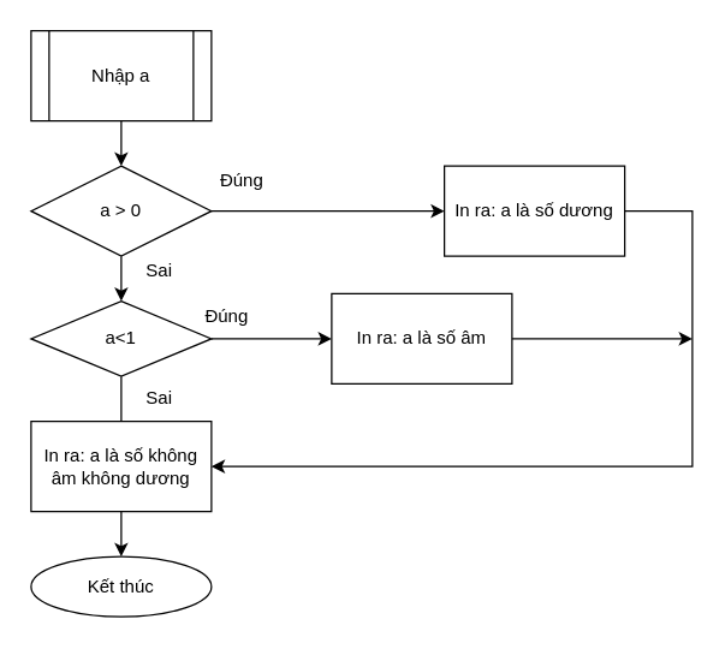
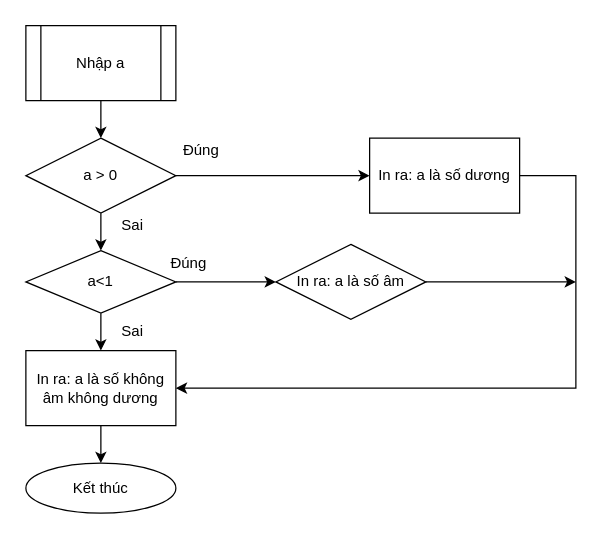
  <mxCell id="0" />
  <mxCell id="1" parent="0" />
  <mxCell id="2" value="" style="edgeStyle=orthogonalEdgeStyle;rounded=0;orthogonalLoop=1;jettySize=auto;html=1;" edge="1" parent="1" source="3" target="6"><mxGeometry relative="1" as="geometry" /></mxCell>
  <mxCell id="3" value="Nhập a" style="shape=process;whiteSpace=wrap;html=1;backgroundOutline=1;" vertex="1" parent="1"><mxGeometry x="20" y="20" width="120" height="60" as="geometry" /></mxCell>
  <mxCell id="4" value="" style="edgeStyle=orthogonalEdgeStyle;rounded=0;orthogonalLoop=1;jettySize=auto;html=1;" edge="1" parent="1" source="6" target="7"><mxGeometry relative="1" as="geometry" /></mxCell>
  <mxCell id="5" value="" style="edgeStyle=orthogonalEdgeStyle;rounded=0;orthogonalLoop=1;jettySize=auto;html=1;" edge="1" parent="1" source="6" target="10"><mxGeometry relative="1" as="geometry" /></mxCell>
  <mxCell id="6" value="a &amp;gt; 0" style="rhombus;whiteSpace=wrap;html=1;" vertex="1" parent="1"><mxGeometry x="20" y="110" width="120" height="60" as="geometry" /></mxCell>
  <mxCell id="7" value="In ra: a là số dương" style="whiteSpace=wrap;html=1;" vertex="1" parent="1"><mxGeometry x="295" y="110" width="120" height="60" as="geometry" /></mxCell>
  <mxCell id="8" value="" style="edgeStyle=orthogonalEdgeStyle;rounded=0;orthogonalLoop=1;jettySize=auto;html=1;" edge="1" parent="1" source="10" target="11"><mxGeometry relative="1" as="geometry" /></mxCell>
- <mxCell id="9" value="" style="edgeStyle=orthogonalEdgeStyle;rounded=0;orthogonalLoop=1;jettySize=auto;html=1;endArrow=none;" edge="1" parent="1" source="10" target="13"><mxGeometry relative="1" as="geometry" /></mxCell>
+ <mxCell id="9" value="" style="edgeStyle=orthogonalEdgeStyle;rounded=0;orthogonalLoop=1;jettySize=auto;html=1;" edge="1" parent="1" source="10" target="13"><mxGeometry relative="1" as="geometry" /></mxCell>
  <mxCell id="10" value="a&amp;lt;1" style="rhombus;whiteSpace=wrap;html=1;" vertex="1" parent="1"><mxGeometry x="20" y="200" width="120" height="50" as="geometry" /></mxCell>
- <mxCell id="11" value="In ra: a là số âm" style="whiteSpace=wrap;html=1;" vertex="1" parent="1"><mxGeometry x="220" y="195" width="120" height="60" as="geometry" /></mxCell>
+ <mxCell id="11" value="In ra: a là số âm" style="rhombus;whiteSpace=wrap;html=1;" vertex="1" parent="1"><mxGeometry x="220" y="195" width="120" height="60" as="geometry" /></mxCell>
  <mxCell id="12" value="" style="edgeStyle=orthogonalEdgeStyle;rounded=0;orthogonalLoop=1;jettySize=auto;html=1;" edge="1" parent="1" source="13" target="14"><mxGeometry relative="1" as="geometry" /></mxCell>
  <mxCell id="13" value="In ra: a là số không âm không dương" style="whiteSpace=wrap;html=1;" vertex="1" parent="1"><mxGeometry x="20" y="280" width="120" height="60" as="geometry" /></mxCell>
  <mxCell id="14" value="Kết thúc" style="ellipse;whiteSpace=wrap;html=1;" vertex="1" parent="1"><mxGeometry x="20" y="370" width="120" height="40" as="geometry" /></mxCell>
  <mxCell id="15" value="" style="endArrow=classic;html=1;rounded=0;exitX=1;exitY=0.5;exitDx=0;exitDy=0;entryX=1;entryY=0.5;entryDx=0;entryDy=0;" edge="1" parent="1" source="7" target="13"><mxGeometry width="50" height="50" relative="1" as="geometry"><mxPoint x="100" y="270" as="sourcePoint" /><mxPoint x="450" y="320" as="targetPoint" /><Array as="points"><mxPoint x="460" y="140" /><mxPoint x="460" y="310" /></Array></mxGeometry></mxCell>
  <mxCell id="16" value="" style="endArrow=classic;html=1;rounded=0;exitX=1;exitY=0.5;exitDx=0;exitDy=0;" edge="1" parent="1" source="11"><mxGeometry width="50" height="50" relative="1" as="geometry"><mxPoint x="100" y="270" as="sourcePoint" /><mxPoint x="460" y="225" as="targetPoint" /></mxGeometry></mxCell>
  <mxCell id="17" value="Đúng" style="text;html=1;align=center;verticalAlign=middle;resizable=0;points=[];autosize=1;strokeColor=none;fillColor=none;" vertex="1" parent="1"><mxGeometry x="130" y="200" width="40" height="20" as="geometry" /></mxCell>
  <mxCell id="18" value="Sai" style="text;html=1;align=center;verticalAlign=middle;resizable=0;points=[];autosize=1;strokeColor=none;fillColor=none;" vertex="1" parent="1"><mxGeometry x="90" y="255" width="30" height="20" as="geometry" /></mxCell>
  <mxCell id="19" value="Đúng" style="text;html=1;align=center;verticalAlign=middle;resizable=0;points=[];autosize=1;strokeColor=none;fillColor=none;" vertex="1" parent="1"><mxGeometry x="140" y="110" width="40" height="20" as="geometry" /></mxCell>
  <mxCell id="20" value="Sai" style="text;html=1;align=center;verticalAlign=middle;resizable=0;points=[];autosize=1;strokeColor=none;fillColor=none;" vertex="1" parent="1"><mxGeometry x="90" y="170" width="30" height="20" as="geometry" /></mxCell>
